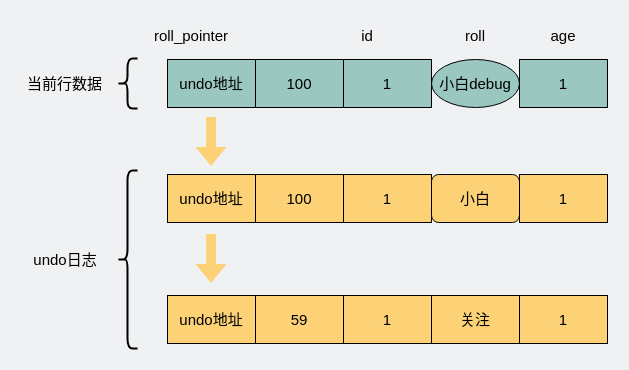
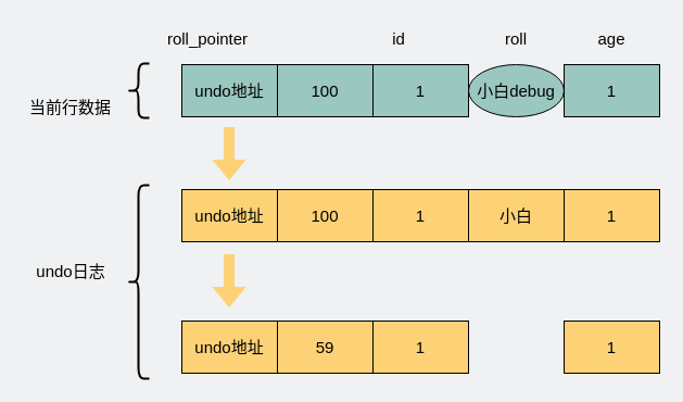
  <mxCell id="0" />
  <mxCell id="1" parent="0" />
- <mxCell id="2" value="&lt;font style=&quot;font-size: 15px&quot;&gt;当前行数据&lt;/font&gt;" style="text;html=1;strokeColor=none;fillColor=none;align=center;verticalAlign=middle;whiteSpace=wrap;rounded=0;" parent="1" vertex="1"><mxGeometry x="20" y="68" width="89" height="30" as="geometry" /></mxCell>
- <mxCell id="3" value="&lt;font style=&quot;font-size: 15px&quot;&gt;undo日志&lt;/font&gt;" style="text;html=1;strokeColor=none;fillColor=none;align=center;verticalAlign=middle;whiteSpace=wrap;rounded=0;" parent="1" vertex="1"><mxGeometry x="28.5" y="244" width="72" height="30" as="geometry" /></mxCell>
+ <mxCell id="2" value="&lt;font style=&quot;font-size: 15px&quot;&gt;当前行数据&lt;/font&gt;" style="text;html=1;strokeColor=none;fillColor=none;align=center;verticalAlign=middle;whiteSpace=wrap;rounded=0;" parent="1" vertex="1"><mxGeometry x="20" y="83" width="89" height="30" as="geometry" /></mxCell>
+ <mxCell id="3" value="&lt;font style=&quot;font-size: 15px&quot;&gt;undo日志&lt;/font&gt;" style="text;html=1;strokeColor=none;fillColor=none;align=center;verticalAlign=middle;whiteSpace=wrap;rounded=0;" parent="1" vertex="1"><mxGeometry x="28.5" y="234" width="72" height="30" as="geometry" /></mxCell>
  <mxCell id="4" value="1" style="rounded=0;whiteSpace=wrap;html=1;fillColor=#9AC7BF;gradientColor=none;fontSize=15;" parent="1" vertex="1"><mxGeometry x="343" y="59" width="88" height="48" as="geometry" /></mxCell>
  <mxCell id="5" value="&lt;font style=&quot;font-size: 15px;&quot;&gt;小白debug&lt;/font&gt;" style="ellipse;whiteSpace=wrap;html=1;fillColor=#9AC7BF;gradientColor=none;fontSize=15;" parent="1" vertex="1"><mxGeometry x="431" y="59" width="88" height="48" as="geometry" /></mxCell>
  <mxCell id="6" value="&lt;span style=&quot;font-size: 15px;&quot;&gt;1&lt;/span&gt;" style="rounded=0;whiteSpace=wrap;html=1;fillColor=#9AC7BF;gradientColor=none;fontSize=15;" parent="1" vertex="1"><mxGeometry x="519" y="59" width="88" height="48" as="geometry" /></mxCell>
  <mxCell id="7" value="100" style="rounded=0;whiteSpace=wrap;html=1;fillColor=#9AC7BF;gradientColor=none;fontSize=15;" parent="1" vertex="1"><mxGeometry x="255" y="59" width="88" height="48" as="geometry" /></mxCell>
  <mxCell id="8" value="undo地址" style="rounded=0;whiteSpace=wrap;html=1;fillColor=#9AC7BF;gradientColor=none;fontSize=15;" parent="1" vertex="1"><mxGeometry x="167" y="59" width="88" height="48" as="geometry" /></mxCell>
  <mxCell id="9" value="1" style="rounded=0;whiteSpace=wrap;html=1;fillColor=#FDD276;gradientColor=none;fontSize=15;" parent="1" vertex="1"><mxGeometry x="343" y="174" width="88" height="48" as="geometry" /></mxCell>
- <mxCell id="10" value="&lt;font style=&quot;font-size: 15px&quot;&gt;小白&lt;/font&gt;" style="whiteSpace=wrap;html=1;fillColor=#FDD276;gradientColor=none;fontSize=15;rounded=1;" parent="1" vertex="1"><mxGeometry x="431" y="174" width="88" height="48" as="geometry" /></mxCell>
+ <mxCell id="10" value="&lt;font style=&quot;font-size: 15px&quot;&gt;小白&lt;/font&gt;" style="rounded=0;whiteSpace=wrap;html=1;fillColor=#FDD276;gradientColor=none;fontSize=15;" parent="1" vertex="1"><mxGeometry x="431" y="174" width="88" height="48" as="geometry" /></mxCell>
  <mxCell id="11" value="&lt;span style=&quot;font-size: 15px;&quot;&gt;1&lt;/span&gt;" style="rounded=0;whiteSpace=wrap;html=1;fillColor=#FDD276;gradientColor=none;fontSize=15;" parent="1" vertex="1"><mxGeometry x="519" y="174" width="88" height="48" as="geometry" /></mxCell>
  <mxCell id="12" value="100" style="rounded=0;whiteSpace=wrap;html=1;fillColor=#FDD276;gradientColor=none;fontSize=15;" parent="1" vertex="1"><mxGeometry x="255" y="174" width="88" height="48" as="geometry" /></mxCell>
  <mxCell id="13" value="&lt;span&gt;undo地址&lt;/span&gt;" style="rounded=0;whiteSpace=wrap;html=1;fillColor=#FDD276;gradientColor=none;fontSize=15;" parent="1" vertex="1"><mxGeometry x="167" y="174" width="88" height="48" as="geometry" /></mxCell>
  <mxCell id="14" value="1" style="rounded=0;whiteSpace=wrap;html=1;fillColor=#FDD276;gradientColor=none;fontSize=15;" parent="1" vertex="1"><mxGeometry x="343" y="295" width="88" height="48" as="geometry" /></mxCell>
- <mxCell id="15" value="&lt;font style=&quot;font-size: 15px&quot;&gt;关注&lt;/font&gt;" style="rounded=0;whiteSpace=wrap;html=1;fillColor=#FDD276;gradientColor=none;fontSize=15;" parent="1" vertex="1"><mxGeometry x="431" y="295" width="88" height="48" as="geometry" /></mxCell>
  <mxCell id="16" value="&lt;span style=&quot;font-size: 15px;&quot;&gt;1&lt;/span&gt;" style="rounded=0;whiteSpace=wrap;html=1;fillColor=#FDD276;gradientColor=none;fontSize=15;" parent="1" vertex="1"><mxGeometry x="519" y="295" width="88" height="48" as="geometry" /></mxCell>
  <mxCell id="17" value="59" style="rounded=0;whiteSpace=wrap;html=1;fillColor=#FDD276;gradientColor=none;fontSize=15;" parent="1" vertex="1"><mxGeometry x="255" y="295" width="88" height="48" as="geometry" /></mxCell>
  <mxCell id="18" value="&lt;span&gt;undo地址&lt;/span&gt;" style="rounded=0;whiteSpace=wrap;html=1;fillColor=#FDD276;gradientColor=none;fontSize=15;" parent="1" vertex="1"><mxGeometry x="167" y="295" width="88" height="48" as="geometry" /></mxCell>
  <mxCell id="19" value="" style="shape=flexArrow;endArrow=classic;html=1;rounded=0;fontSize=15;fontColor=#FFFFFF;fillColor=#FDD276;strokeColor=none;" parent="1" edge="1"><mxGeometry width="50" height="50" relative="1" as="geometry"><mxPoint x="210.55" y="116" as="sourcePoint" /><mxPoint x="210.55" y="166" as="targetPoint" /></mxGeometry></mxCell>
  <mxCell id="20" value="" style="shape=flexArrow;endArrow=classic;html=1;rounded=0;fontSize=15;fontColor=#FFFFFF;fillColor=#FDD276;strokeColor=none;" parent="1" edge="1"><mxGeometry width="50" height="50" relative="1" as="geometry"><mxPoint x="210.55" y="233" as="sourcePoint" /><mxPoint x="210.55" y="283" as="targetPoint" /></mxGeometry></mxCell>
  <mxCell id="21" value="" style="shape=curlyBracket;whiteSpace=wrap;html=1;rounded=1;fontSize=15;fontColor=#FFFFFF;fillColor=#FDD276;strokeWidth=2;" parent="1" vertex="1"><mxGeometry x="117" y="58" width="20" height="50" as="geometry" /></mxCell>
  <mxCell id="22" value="" style="shape=curlyBracket;whiteSpace=wrap;html=1;rounded=1;fontSize=15;fontColor=#FFFFFF;fillColor=#FDD276;strokeWidth=2;" parent="1" vertex="1"><mxGeometry x="117" y="170" width="20" height="178" as="geometry" /></mxCell>
  <mxCell id="23" value="&lt;span style=&quot;color: rgb(0 , 0 , 0)&quot;&gt;roll_pointer&lt;/span&gt;" style="text;html=1;strokeColor=none;fillColor=none;align=center;verticalAlign=middle;whiteSpace=wrap;rounded=0;fontSize=15;fontColor=#FFFFFF;" parent="1" vertex="1"><mxGeometry x="161" y="20" width="60" height="30" as="geometry" /></mxCell>
  <mxCell id="24" value="&lt;font color=&quot;#000000&quot;&gt;id&lt;/font&gt;" style="text;html=1;strokeColor=none;fillColor=none;align=center;verticalAlign=middle;whiteSpace=wrap;rounded=0;fontSize=15;fontColor=#FFFFFF;" parent="1" vertex="1"><mxGeometry x="337" y="20" width="60" height="30" as="geometry" /></mxCell>
  <mxCell id="25" value="&lt;font color=&quot;#000000&quot;&gt;roll&lt;/font&gt;" style="text;html=1;strokeColor=none;fillColor=none;align=center;verticalAlign=middle;whiteSpace=wrap;rounded=0;fontSize=15;fontColor=#FFFFFF;" parent="1" vertex="1"><mxGeometry x="445" y="20" width="60" height="30" as="geometry" /></mxCell>
  <mxCell id="26" value="&lt;font color=&quot;#000000&quot;&gt;age&lt;/font&gt;" style="text;html=1;strokeColor=none;fillColor=none;align=center;verticalAlign=middle;whiteSpace=wrap;rounded=0;fontSize=15;fontColor=#FFFFFF;" parent="1" vertex="1"><mxGeometry x="533" y="20" width="60" height="30" as="geometry" /></mxCell>
